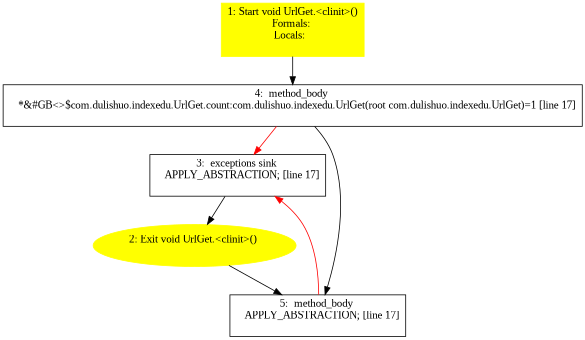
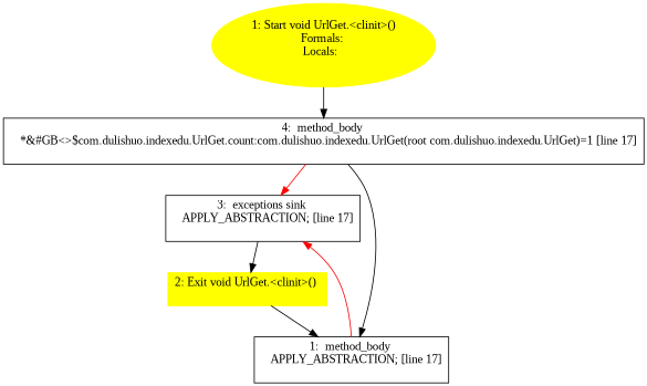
  digraph {
    fontname="Liberation Serif"
    node [fontname="Liberation Serif" shape=box]
    edge [fontname="Liberation Serif"]
-   n1 [color=yellow label="1: Start void UrlGet.<clinit>()\nFormals: \nLocals:  \n  " style=filled]
+   n1 [color=yellow label="1: Start void UrlGet.<clinit>()\nFormals: \nLocals:  \n  " style=filled shape=""]
    n2 [label="4:  method_body \n   *&#GB<>$com.dulishuo.indexedu.UrlGet.count:com.dulishuo.indexedu.UrlGet(root com.dulishuo.indexedu.UrlGet)=1 [line 17]\n "]
    n3 [label="3:  exceptions sink \n   APPLY_ABSTRACTION; [line 17]\n "]
-   n4 [label="5:  method_body \n   APPLY_ABSTRACTION; [line 17]\n "]
-   n5 [color=yellow label="2: Exit void UrlGet.<clinit>() \n  " style=filled shape=""]
+   n4 [label="1:  method_body \n   APPLY_ABSTRACTION; [line 17]\n "]
+   n5 [color=yellow label="2: Exit void UrlGet.<clinit>() \n  " style=filled]
    n1 -> n2
    n2 -> n3 [color=red]
    n2 -> n4
    n3 -> n5
    n4 -> n3 [color=red]
    n5 -> n4
  }
